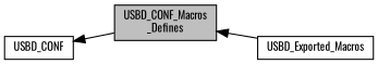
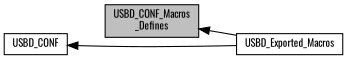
  digraph {
    fontname=Oswald
    rankdir=LR
    node [color=black fillcolor=white fontname=Oswald fontsize=10 shape=record style=filled]
    edge [dir=back fontname=Oswald fontsize=10 labelfontname=Helvetica labelfontsize=10 shape=plaintext style=solid]
    n1 [height=0.2 label=USBD_CONF width=0.4]
    n2 [fillcolor=grey75 fontcolor=black height=0.2 label="USBD_CONF_Macros\l_Defines" width=0.4]
    n3 [height=0.2 label=USBD_Exported_Macros width=0.4]
-   n1 -> n2
+   n1 -> n3
    n2 -> n3
  }
